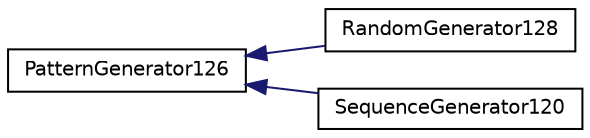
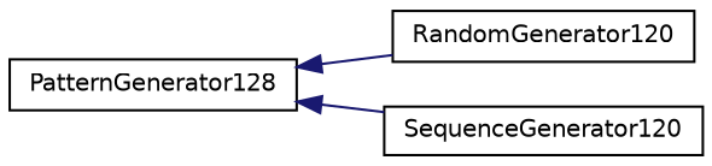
  digraph {
    fontname="DejaVu Sans"
    rankdir=LR
    node [color=black fillcolor=white fontname="DejaVu Sans" fontsize=10 shape=record style=filled]
    edge [color=midnightblue dir=back fontname="DejaVu Sans" fontsize=10 labelfontname=Helvetica labelfontsize=10 style=solid]
-   n1 [height=0.2 label=PatternGenerator126 width=0.4]
-   n2 [height=0.2 label=RandomGenerator128 width=0.4]
+   n1 [height=0.2 label=PatternGenerator128 width=0.4]
+   n2 [height=0.2 label=RandomGenerator120 width=0.4]
    n3 [height=0.2 label=SequenceGenerator120 width=0.4]
    n1 -> n2
    n1 -> n3
  }
